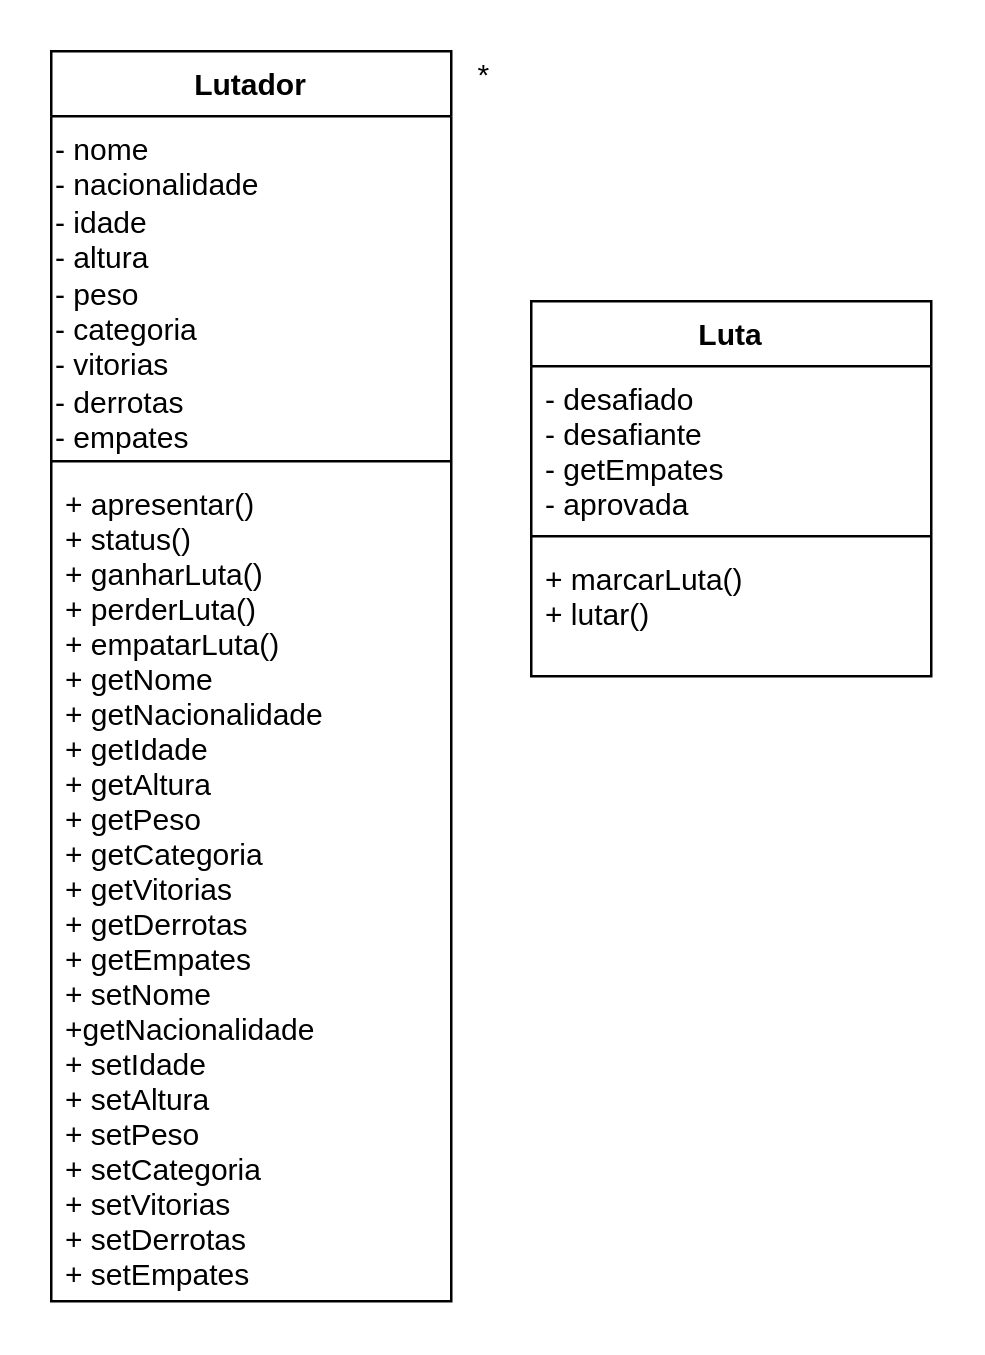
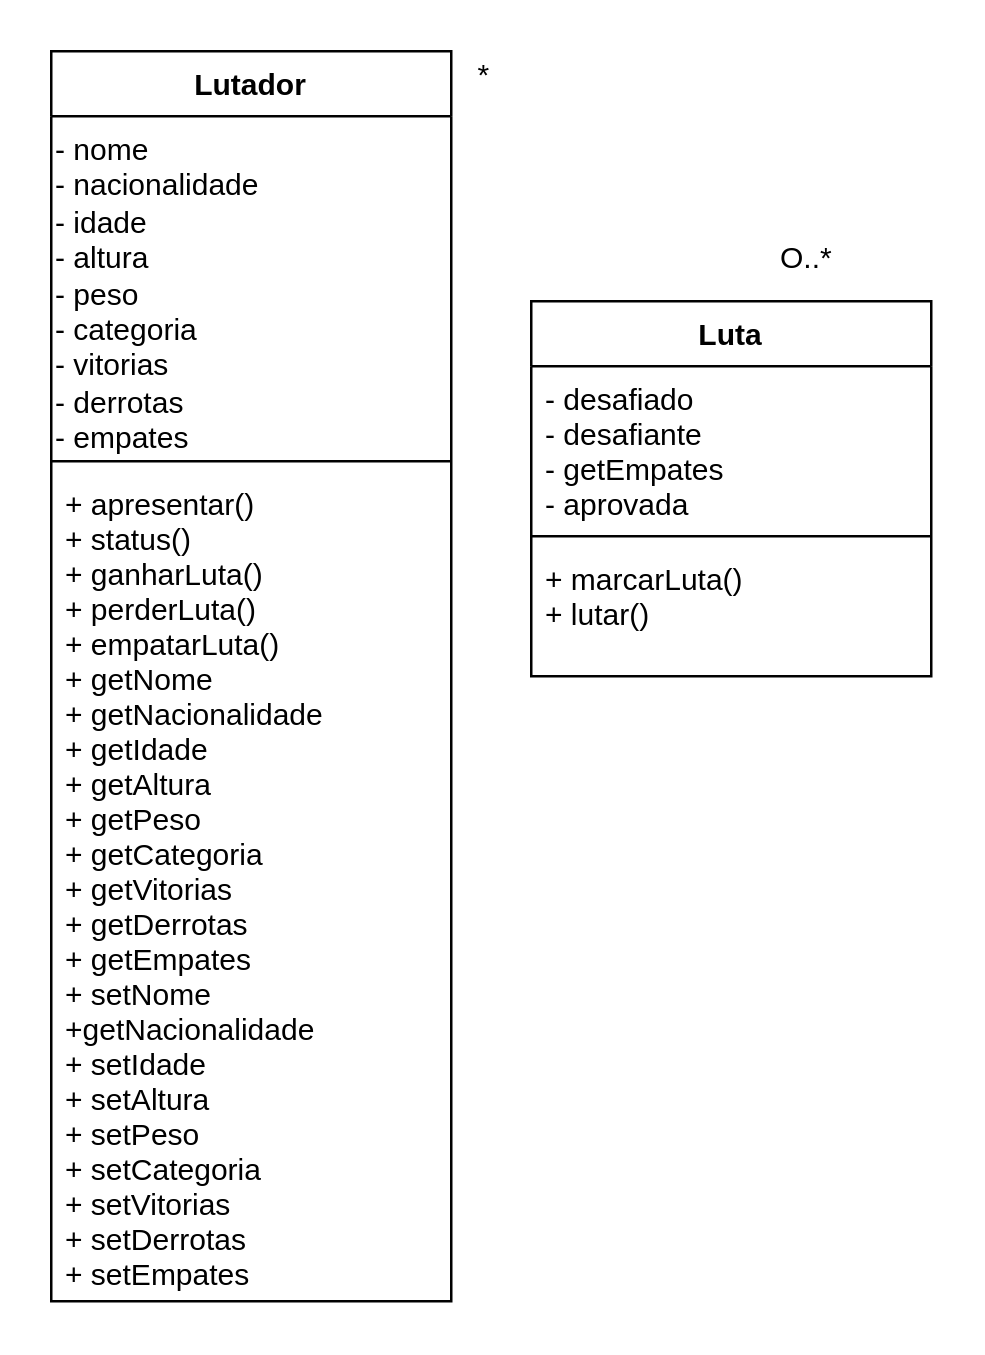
  <mxCell id="0" />
  <mxCell id="1" parent="0" />
  <mxCell id="2" value="Lutador" style="swimlane;fontStyle=1;align=center;verticalAlign=top;childLayout=stackLayout;horizontal=1;startSize=26;horizontalStack=0;resizeParent=1;resizeParentMax=0;resizeLast=0;collapsible=1;marginBottom=0;" vertex="1" parent="1"><mxGeometry x="20" y="20" width="160" height="500" as="geometry" /></mxCell>
  <mxCell id="3" value="- nome&lt;br&gt;- nacionalidade&lt;br&gt;- idade&lt;br&gt;- altura&lt;br&gt;- peso&lt;br&gt;- categoria&lt;br&gt;- vitorias&lt;br&gt;- derrotas&lt;br&gt;- empates" style="text;html=1;" vertex="1" parent="2"><mxGeometry y="26" width="160" height="134" as="geometry" /></mxCell>
  <mxCell id="4" value="" style="line;strokeWidth=1;fillColor=none;align=left;verticalAlign=middle;spacingTop=-1;spacingLeft=3;spacingRight=3;rotatable=0;labelPosition=right;points=[];portConstraint=eastwest;" vertex="1" parent="2"><mxGeometry y="160" width="160" height="8" as="geometry" /></mxCell>
  <mxCell id="5" value="+ apresentar()&#10;+ status()&#10;+ ganharLuta()&#10;+ perderLuta()&#10;+ empatarLuta()&#10;+ getNome&#10;+ getNacionalidade&#10;+ getIdade&#10;+ getAltura&#10;+ getPeso&#10;+ getCategoria&#10;+ getVitorias&#10;+ getDerrotas&#10;+ getEmpates&#10;+ setNome&#10;+getNacionalidade&#10;+ setIdade&#10;+ setAltura&#10;+ setPeso&#10;+ setCategoria&#10;+ setVitorias&#10;+ setDerrotas&#10;+ setEmpates&#10;" style="text;strokeColor=none;fillColor=none;align=left;verticalAlign=top;spacingLeft=4;spacingRight=4;overflow=hidden;rotatable=0;points=[[0,0.5],[1,0.5]];portConstraint=eastwest;" vertex="1" parent="2"><mxGeometry y="168" width="160" height="332" as="geometry" /></mxCell>
  <mxCell id="6" value="Luta&#10;" style="swimlane;fontStyle=1;align=center;verticalAlign=top;childLayout=stackLayout;horizontal=1;startSize=26;horizontalStack=0;resizeParent=1;resizeParentMax=0;resizeLast=0;collapsible=1;marginBottom=0;" vertex="1" parent="1"><mxGeometry x="212" y="120" width="160" height="150" as="geometry" /></mxCell>
  <mxCell id="7" value="- desafiado&#10;- desafiante&#10;- getEmpates&#10;- aprovada" style="text;strokeColor=none;fillColor=none;align=left;verticalAlign=top;spacingLeft=4;spacingRight=4;overflow=hidden;rotatable=0;points=[[0,0.5],[1,0.5]];portConstraint=eastwest;" vertex="1" parent="6"><mxGeometry y="26" width="160" height="64" as="geometry" /></mxCell>
  <mxCell id="8" value="" style="line;strokeWidth=1;fillColor=none;align=left;verticalAlign=middle;spacingTop=-1;spacingLeft=3;spacingRight=3;rotatable=0;labelPosition=right;points=[];portConstraint=eastwest;" vertex="1" parent="6"><mxGeometry y="90" width="160" height="8" as="geometry" /></mxCell>
  <mxCell id="9" value="+ marcarLuta()&#10;+ lutar()" style="text;strokeColor=none;fillColor=none;align=left;verticalAlign=top;spacingLeft=4;spacingRight=4;overflow=hidden;rotatable=0;points=[[0,0.5],[1,0.5]];portConstraint=eastwest;" vertex="1" parent="6"><mxGeometry y="98" width="160" height="52" as="geometry" /></mxCell>
  <mxCell id="10" value="*" style="text;html=1;resizable=0;points=[];autosize=1;align=left;verticalAlign=top;spacingTop=-4;" vertex="1" parent="1"><mxGeometry x="189" y="20" width="20" height="20" as="geometry" /></mxCell>
+ <mxCell id="11" value="O..*" style="text;html=1;resizable=0;points=[];autosize=1;align=left;verticalAlign=top;spacingTop=-4;" vertex="1" parent="1"><mxGeometry x="310" y="93" width="40" height="20" as="geometry" /></mxCell>
